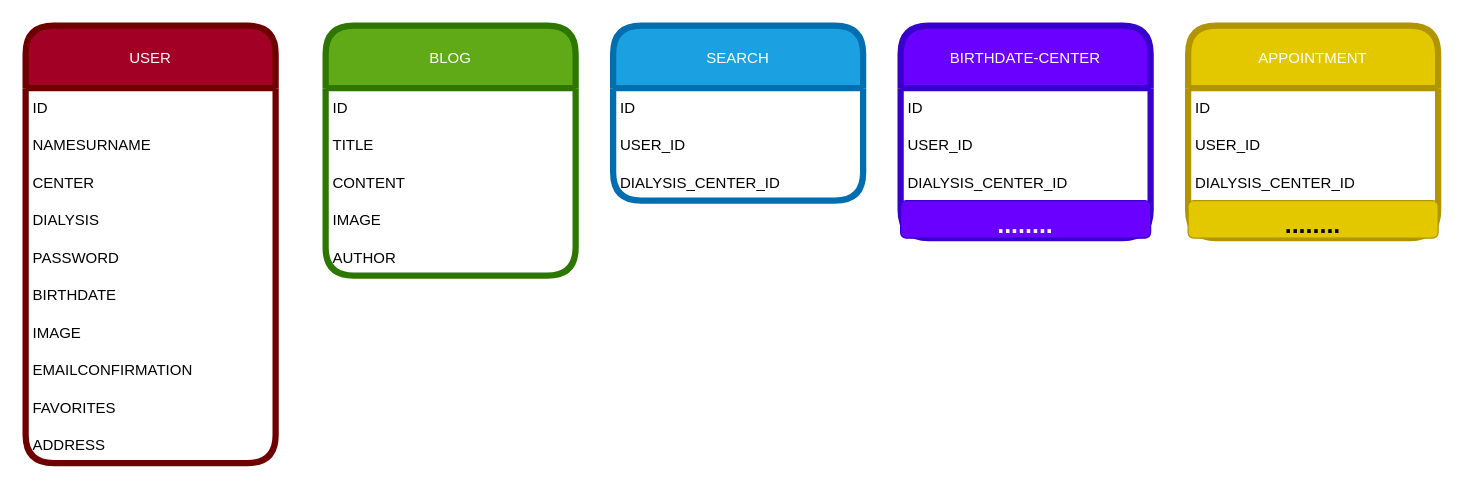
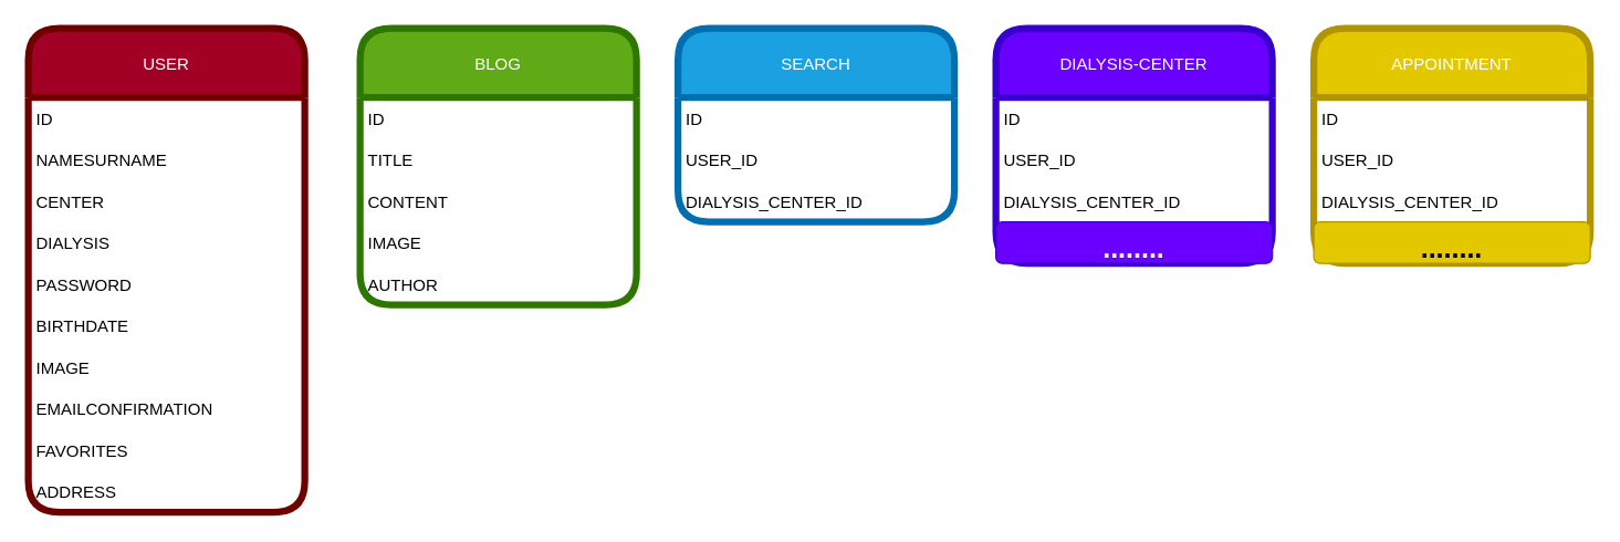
  <mxCell id="0" />
  <mxCell id="1" parent="0" />
  <mxCell id="2" value="USER" style="swimlane;fontStyle=0;childLayout=stackLayout;horizontal=1;startSize=50;horizontalStack=0;resizeParent=1;resizeParentMax=0;resizeLast=0;collapsible=1;marginBottom=0;fillColor=#a20025;fontColor=#ffffff;strokeColor=#6F0000;strokeWidth=5;rounded=1;" vertex="1" parent="1"><mxGeometry x="20" y="20" width="200" height="350" as="geometry"><mxRectangle x="100" y="80" width="70" height="30" as="alternateBounds" /></mxGeometry></mxCell>
  <mxCell id="3" value="ID" style="text;strokeColor=none;fillColor=none;align=left;verticalAlign=middle;spacingLeft=4;spacingRight=4;overflow=hidden;points=[[0,0.5],[1,0.5]];portConstraint=eastwest;rotatable=0;rounded=1;" vertex="1" parent="2"><mxGeometry y="50" width="200" height="30" as="geometry" /></mxCell>
  <mxCell id="4" value="NAMESURNAME" style="text;strokeColor=none;fillColor=none;align=left;verticalAlign=middle;spacingLeft=4;spacingRight=4;overflow=hidden;points=[[0,0.5],[1,0.5]];portConstraint=eastwest;rotatable=0;rounded=1;" vertex="1" parent="2"><mxGeometry y="80" width="200" height="30" as="geometry" /></mxCell>
  <mxCell id="5" value="CENTER" style="text;strokeColor=none;fillColor=none;align=left;verticalAlign=middle;spacingLeft=4;spacingRight=4;overflow=hidden;points=[[0,0.5],[1,0.5]];portConstraint=eastwest;rotatable=0;rounded=1;" vertex="1" parent="2"><mxGeometry y="110" width="200" height="30" as="geometry" /></mxCell>
  <mxCell id="6" value="DIALYSIS" style="text;strokeColor=none;fillColor=none;align=left;verticalAlign=middle;spacingLeft=4;spacingRight=4;overflow=hidden;points=[[0,0.5],[1,0.5]];portConstraint=eastwest;rotatable=0;rounded=1;" vertex="1" parent="2"><mxGeometry y="140" width="200" height="30" as="geometry" /></mxCell>
  <mxCell id="7" value="PASSWORD" style="text;strokeColor=none;fillColor=none;align=left;verticalAlign=middle;spacingLeft=4;spacingRight=4;overflow=hidden;points=[[0,0.5],[1,0.5]];portConstraint=eastwest;rotatable=0;rounded=1;" vertex="1" parent="2"><mxGeometry y="170" width="200" height="30" as="geometry" /></mxCell>
  <mxCell id="8" value="BIRTHDATE" style="text;strokeColor=none;fillColor=none;align=left;verticalAlign=middle;spacingLeft=4;spacingRight=4;overflow=hidden;points=[[0,0.5],[1,0.5]];portConstraint=eastwest;rotatable=0;rounded=1;" vertex="1" parent="2"><mxGeometry y="200" width="200" height="30" as="geometry" /></mxCell>
  <mxCell id="9" value="IMAGE" style="text;strokeColor=none;fillColor=none;align=left;verticalAlign=middle;spacingLeft=4;spacingRight=4;overflow=hidden;points=[[0,0.5],[1,0.5]];portConstraint=eastwest;rotatable=0;rounded=1;" vertex="1" parent="2"><mxGeometry y="230" width="200" height="30" as="geometry" /></mxCell>
  <mxCell id="10" value="EMAILCONFIRMATION" style="text;strokeColor=none;fillColor=none;align=left;verticalAlign=middle;spacingLeft=4;spacingRight=4;overflow=hidden;points=[[0,0.5],[1,0.5]];portConstraint=eastwest;rotatable=0;rounded=1;" vertex="1" parent="2"><mxGeometry y="260" width="200" height="30" as="geometry" /></mxCell>
  <mxCell id="11" value="FAVORITES" style="text;strokeColor=none;fillColor=none;align=left;verticalAlign=middle;spacingLeft=4;spacingRight=4;overflow=hidden;points=[[0,0.5],[1,0.5]];portConstraint=eastwest;rotatable=0;rounded=1;" vertex="1" parent="2"><mxGeometry y="290" width="200" height="30" as="geometry" /></mxCell>
  <mxCell id="12" value="ADDRESS" style="text;strokeColor=none;fillColor=none;align=left;verticalAlign=middle;spacingLeft=4;spacingRight=4;overflow=hidden;points=[[0,0.5],[1,0.5]];portConstraint=eastwest;rotatable=0;rounded=1;" vertex="1" parent="2"><mxGeometry y="320" width="200" height="30" as="geometry" /></mxCell>
  <mxCell id="13" value="BLOG" style="swimlane;fontStyle=0;childLayout=stackLayout;horizontal=1;startSize=50;horizontalStack=0;resizeParent=1;resizeParentMax=0;resizeLast=0;collapsible=1;marginBottom=0;fillColor=#60a917;fontColor=#ffffff;strokeColor=#2D7600;strokeWidth=5;rounded=1;" vertex="1" parent="1"><mxGeometry x="260" y="20" width="200" height="200" as="geometry"><mxRectangle x="100" y="80" width="70" height="30" as="alternateBounds" /></mxGeometry></mxCell>
  <mxCell id="14" value="ID" style="text;strokeColor=none;fillColor=none;align=left;verticalAlign=middle;spacingLeft=4;spacingRight=4;overflow=hidden;points=[[0,0.5],[1,0.5]];portConstraint=eastwest;rotatable=0;rounded=1;" vertex="1" parent="13"><mxGeometry y="50" width="200" height="30" as="geometry" /></mxCell>
  <mxCell id="15" value="TITLE" style="text;strokeColor=none;fillColor=none;align=left;verticalAlign=middle;spacingLeft=4;spacingRight=4;overflow=hidden;points=[[0,0.5],[1,0.5]];portConstraint=eastwest;rotatable=0;rounded=1;" vertex="1" parent="13"><mxGeometry y="80" width="200" height="30" as="geometry" /></mxCell>
  <mxCell id="16" value="CONTENT" style="text;strokeColor=none;fillColor=none;align=left;verticalAlign=middle;spacingLeft=4;spacingRight=4;overflow=hidden;points=[[0,0.5],[1,0.5]];portConstraint=eastwest;rotatable=0;rounded=1;" vertex="1" parent="13"><mxGeometry y="110" width="200" height="30" as="geometry" /></mxCell>
  <mxCell id="17" value="IMAGE" style="text;strokeColor=none;fillColor=none;align=left;verticalAlign=middle;spacingLeft=4;spacingRight=4;overflow=hidden;points=[[0,0.5],[1,0.5]];portConstraint=eastwest;rotatable=0;rounded=1;" vertex="1" parent="13"><mxGeometry y="140" width="200" height="30" as="geometry" /></mxCell>
  <mxCell id="18" value="AUTHOR" style="text;strokeColor=none;fillColor=none;align=left;verticalAlign=middle;spacingLeft=4;spacingRight=4;overflow=hidden;points=[[0,0.5],[1,0.5]];portConstraint=eastwest;rotatable=0;rounded=1;" vertex="1" parent="13"><mxGeometry y="170" width="200" height="30" as="geometry" /></mxCell>
  <mxCell id="19" value="SEARCH" style="swimlane;fontStyle=0;childLayout=stackLayout;horizontal=1;startSize=50;horizontalStack=0;resizeParent=1;resizeParentMax=0;resizeLast=0;collapsible=1;marginBottom=0;fillColor=#1ba1e2;fontColor=#ffffff;strokeColor=#006EAF;strokeWidth=5;rounded=1;" vertex="1" parent="1"><mxGeometry x="490" y="20" width="200" height="140" as="geometry"><mxRectangle x="100" y="80" width="70" height="30" as="alternateBounds" /></mxGeometry></mxCell>
  <mxCell id="20" value="ID" style="text;strokeColor=none;fillColor=none;align=left;verticalAlign=middle;spacingLeft=4;spacingRight=4;overflow=hidden;points=[[0,0.5],[1,0.5]];portConstraint=eastwest;rotatable=0;rounded=1;" vertex="1" parent="19"><mxGeometry y="50" width="200" height="30" as="geometry" /></mxCell>
  <mxCell id="21" value="USER_ID" style="text;strokeColor=none;fillColor=none;align=left;verticalAlign=middle;spacingLeft=4;spacingRight=4;overflow=hidden;points=[[0,0.5],[1,0.5]];portConstraint=eastwest;rotatable=0;rounded=1;" vertex="1" parent="19"><mxGeometry y="80" width="200" height="30" as="geometry" /></mxCell>
  <mxCell id="22" value="DIALYSIS_CENTER_ID" style="text;strokeColor=none;fillColor=none;align=left;verticalAlign=middle;spacingLeft=4;spacingRight=4;overflow=hidden;points=[[0,0.5],[1,0.5]];portConstraint=eastwest;rotatable=0;rounded=1;" vertex="1" parent="19"><mxGeometry y="110" width="200" height="30" as="geometry" /></mxCell>
- <mxCell id="23" value="BIRTHDATE-CENTER" style="swimlane;fontStyle=0;childLayout=stackLayout;horizontal=1;startSize=50;horizontalStack=0;resizeParent=1;resizeParentMax=0;resizeLast=0;collapsible=1;marginBottom=0;fillColor=#6a00ff;fontColor=#ffffff;strokeColor=#3700CC;strokeWidth=5;rounded=1;" vertex="1" parent="1"><mxGeometry x="720" y="20" width="200" height="170" as="geometry"><mxRectangle x="100" y="80" width="70" height="30" as="alternateBounds" /></mxGeometry></mxCell>
+ <mxCell id="23" value="DIALYSIS-CENTER" style="swimlane;fontStyle=0;childLayout=stackLayout;horizontal=1;startSize=50;horizontalStack=0;resizeParent=1;resizeParentMax=0;resizeLast=0;collapsible=1;marginBottom=0;fillColor=#6a00ff;fontColor=#ffffff;strokeColor=#3700CC;strokeWidth=5;rounded=1;" vertex="1" parent="1"><mxGeometry x="720" y="20" width="200" height="170" as="geometry"><mxRectangle x="100" y="80" width="70" height="30" as="alternateBounds" /></mxGeometry></mxCell>
  <mxCell id="24" value="ID" style="text;strokeColor=none;fillColor=none;align=left;verticalAlign=middle;spacingLeft=4;spacingRight=4;overflow=hidden;points=[[0,0.5],[1,0.5]];portConstraint=eastwest;rotatable=0;rounded=1;" vertex="1" parent="23"><mxGeometry y="50" width="200" height="30" as="geometry" /></mxCell>
  <mxCell id="25" value="USER_ID" style="text;strokeColor=none;fillColor=none;align=left;verticalAlign=middle;spacingLeft=4;spacingRight=4;overflow=hidden;points=[[0,0.5],[1,0.5]];portConstraint=eastwest;rotatable=0;rounded=1;" vertex="1" parent="23"><mxGeometry y="80" width="200" height="30" as="geometry" /></mxCell>
  <mxCell id="26" value="DIALYSIS_CENTER_ID" style="text;strokeColor=none;fillColor=none;align=left;verticalAlign=middle;spacingLeft=4;spacingRight=4;overflow=hidden;points=[[0,0.5],[1,0.5]];portConstraint=eastwest;rotatable=0;rounded=1;" vertex="1" parent="23"><mxGeometry y="110" width="200" height="30" as="geometry" /></mxCell>
  <mxCell id="27" value="........" style="text;strokeColor=#3700CC;fillColor=#6a00ff;align=center;verticalAlign=top;spacingLeft=4;spacingRight=4;overflow=hidden;points=[[0,0.5],[1,0.5]];portConstraint=eastwest;rotatable=0;fontColor=#ffffff;fontStyle=1;fontSize=20;rounded=1;" vertex="1" parent="23"><mxGeometry y="140" width="200" height="30" as="geometry" /></mxCell>
  <mxCell id="28" value="APPOINTMENT" style="swimlane;fontStyle=0;childLayout=stackLayout;horizontal=1;startSize=50;horizontalStack=0;resizeParent=1;resizeParentMax=0;resizeLast=0;collapsible=1;marginBottom=0;fillColor=#e3c800;fontColor=#FFFFFF;strokeColor=#B09500;strokeWidth=5;rounded=1;" vertex="1" parent="1"><mxGeometry x="950" y="20" width="200" height="170" as="geometry"><mxRectangle x="100" y="80" width="70" height="30" as="alternateBounds" /></mxGeometry></mxCell>
  <mxCell id="29" value="ID" style="text;strokeColor=none;fillColor=none;align=left;verticalAlign=middle;spacingLeft=4;spacingRight=4;overflow=hidden;points=[[0,0.5],[1,0.5]];portConstraint=eastwest;rotatable=0;rounded=1;" vertex="1" parent="28"><mxGeometry y="50" width="200" height="30" as="geometry" /></mxCell>
  <mxCell id="30" value="USER_ID" style="text;strokeColor=none;fillColor=none;align=left;verticalAlign=middle;spacingLeft=4;spacingRight=4;overflow=hidden;points=[[0,0.5],[1,0.5]];portConstraint=eastwest;rotatable=0;rounded=1;" vertex="1" parent="28"><mxGeometry y="80" width="200" height="30" as="geometry" /></mxCell>
  <mxCell id="31" value="DIALYSIS_CENTER_ID" style="text;strokeColor=none;fillColor=none;align=left;verticalAlign=middle;spacingLeft=4;spacingRight=4;overflow=hidden;points=[[0,0.5],[1,0.5]];portConstraint=eastwest;rotatable=0;rounded=1;" vertex="1" parent="28"><mxGeometry y="110" width="200" height="30" as="geometry" /></mxCell>
  <mxCell id="32" value="........" style="text;strokeColor=#B09500;fillColor=#e3c800;align=center;verticalAlign=top;spacingLeft=4;spacingRight=4;overflow=hidden;points=[[0,0.5],[1,0.5]];portConstraint=eastwest;rotatable=0;fontColor=#000000;fontStyle=1;fontSize=20;rounded=1;" vertex="1" parent="28"><mxGeometry y="140" width="200" height="30" as="geometry" /></mxCell>
